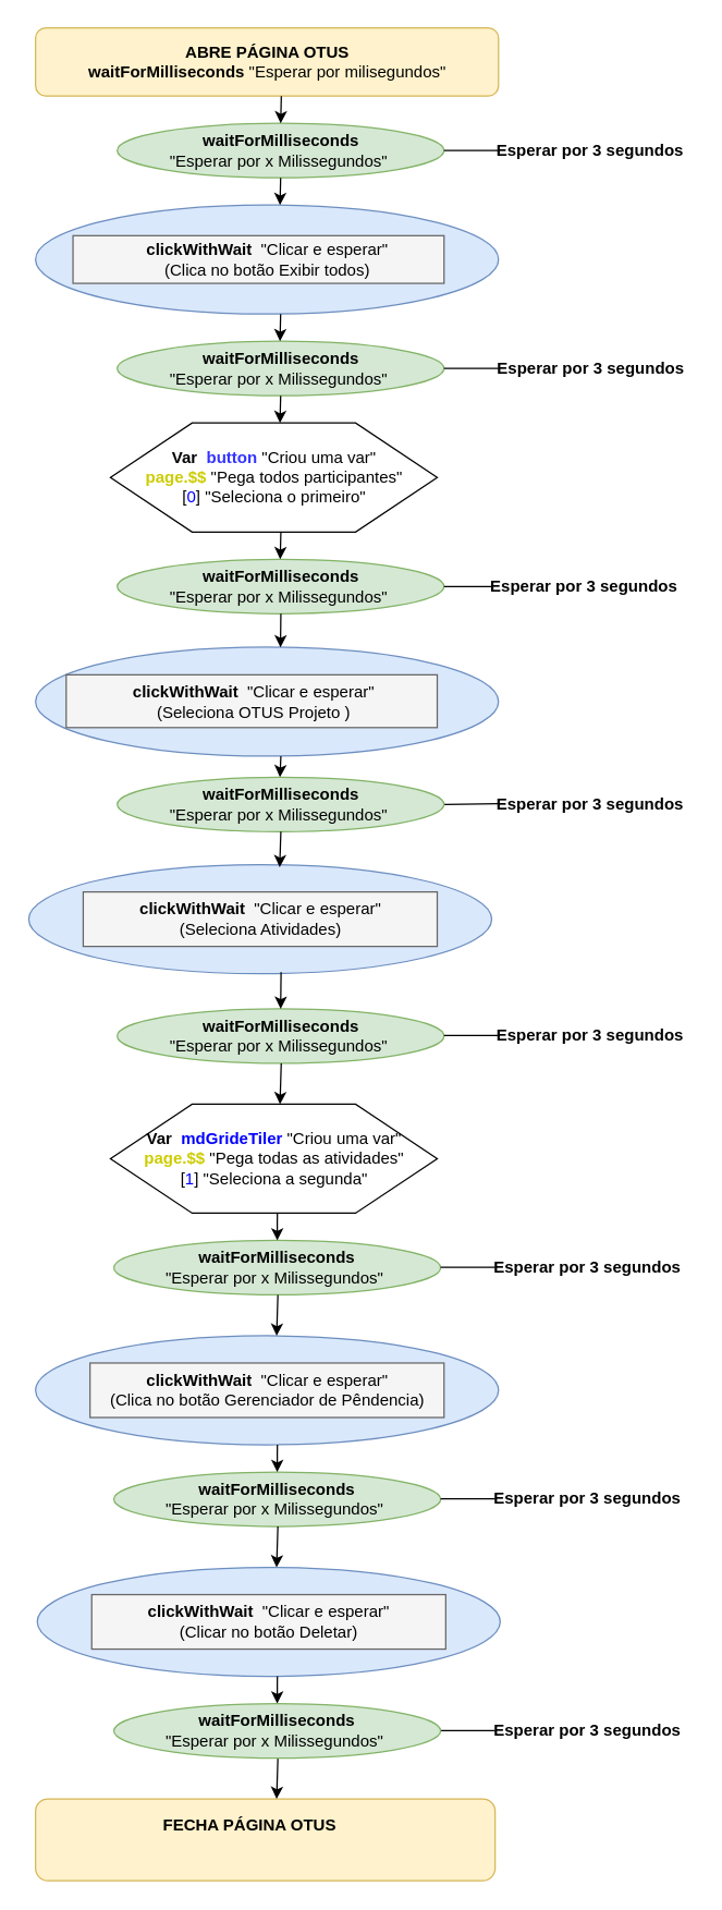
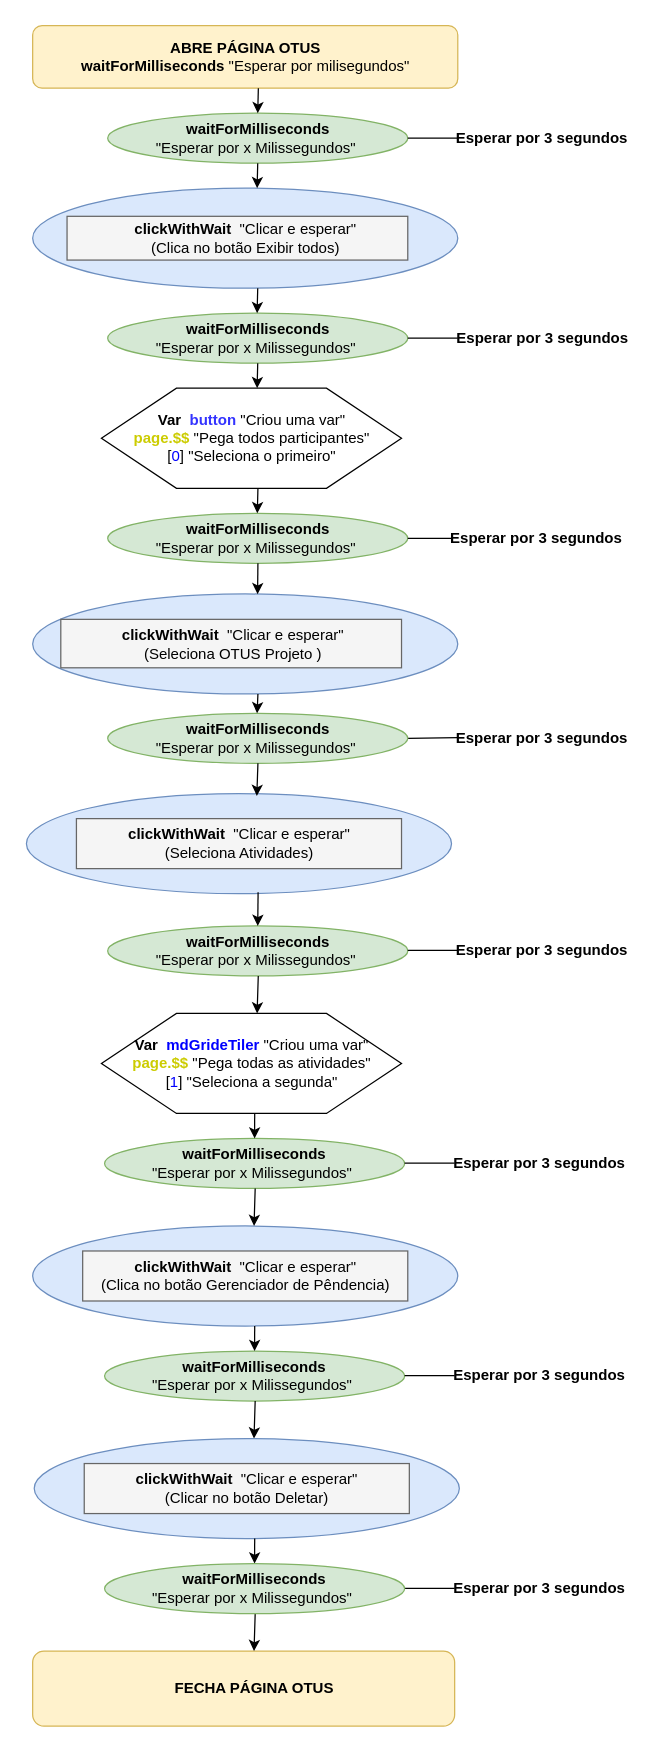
  <mxCell id="0" />
  <mxCell id="1" parent="0" />
  <mxCell id="2" value="" style="ellipse;whiteSpace=wrap;html=1;fillColor=#dae8fc;strokeColor=#6c8ebf;" parent="1" vertex="1"><mxGeometry x="25.5" y="150" width="340" height="80" as="geometry" /></mxCell>
  <mxCell id="3" value="" style="rounded=0;whiteSpace=wrap;html=1;fillColor=#f5f5f5;strokeColor=#666666;fontColor=#333333;" parent="1" vertex="1"><mxGeometry x="53" y="172.5" width="272.5" height="35" as="geometry" /></mxCell>
  <mxCell id="4" value="" style="ellipse;whiteSpace=wrap;html=1;fillColor=#dae8fc;strokeColor=#6c8ebf;" parent="1" vertex="1"><mxGeometry x="25.5" y="474.53" width="340" height="80" as="geometry" /></mxCell>
  <mxCell id="5" value="" style="rounded=0;whiteSpace=wrap;html=1;fillColor=#f5f5f5;strokeColor=#666666;fontColor=#333333;" parent="1" vertex="1"><mxGeometry x="48" y="494.84" width="272.5" height="38.75" as="geometry" /></mxCell>
  <mxCell id="6" value="&lt;b&gt;clickWithWait&amp;nbsp;&lt;/b&gt;&amp;nbsp;&quot;Clicar e esperar&quot;&lt;br&gt;(Clica no botão Exibir todos)" style="text;html=1;strokeColor=none;fillColor=none;align=center;verticalAlign=middle;whiteSpace=wrap;rounded=0;" parent="1" vertex="1"><mxGeometry x="75.5" y="170" width="240" height="40" as="geometry" /></mxCell>
  <mxCell id="7" value="&lt;b&gt;clickWithWait&amp;nbsp;&lt;/b&gt;&amp;nbsp;&quot;Clicar e esperar&quot;&lt;br&gt;(Seleciona OTUS Projeto )" style="text;html=1;strokeColor=none;fillColor=none;align=center;verticalAlign=middle;whiteSpace=wrap;rounded=0;" parent="1" vertex="1"><mxGeometry x="60.5" y="494.84" width="250" height="39.37" as="geometry" /></mxCell>
  <mxCell id="8" value="&lt;b&gt;Esperar por 3 segundos&lt;/b&gt;" style="text;html=1;strokeColor=none;fillColor=none;align=center;verticalAlign=middle;whiteSpace=wrap;rounded=0;" parent="1" vertex="1"><mxGeometry x="358" y="100" width="150" height="20" as="geometry" /></mxCell>
  <mxCell id="9" value="" style="ellipse;whiteSpace=wrap;html=1;fillColor=#dae8fc;strokeColor=#6c8ebf;" parent="1" vertex="1"><mxGeometry x="20.5" y="634.21" width="340" height="80" as="geometry" /></mxCell>
  <mxCell id="10" value="" style="rounded=0;whiteSpace=wrap;html=1;fillColor=#f5f5f5;strokeColor=#666666;fontColor=#333333;" parent="1" vertex="1"><mxGeometry x="60.5" y="654.21" width="260" height="40" as="geometry" /></mxCell>
  <mxCell id="11" value="&lt;b&gt;clickWithWait&amp;nbsp;&lt;/b&gt;&amp;nbsp;&quot;Clicar e esperar&quot;&lt;br&gt;(Seleciona Atividades)" style="text;html=1;strokeColor=none;fillColor=none;align=center;verticalAlign=middle;whiteSpace=wrap;rounded=0;" parent="1" vertex="1"><mxGeometry x="70.5" y="654.21" width="240" height="40" as="geometry" /></mxCell>
  <mxCell id="12" value="&lt;b&gt;Esperar por 3 segundos&lt;/b&gt;" style="text;html=1;strokeColor=none;fillColor=none;align=center;verticalAlign=middle;whiteSpace=wrap;rounded=0;" parent="1" vertex="1"><mxGeometry x="363" y="580" width="140" height="20" as="geometry" /></mxCell>
  <mxCell id="13" value="" style="ellipse;whiteSpace=wrap;html=1;fillColor=#dae8fc;strokeColor=#6c8ebf;" parent="1" vertex="1"><mxGeometry x="25.5" y="980" width="340" height="80" as="geometry" /></mxCell>
  <mxCell id="14" value="" style="rounded=1;whiteSpace=wrap;html=1;fillColor=#fff2cc;strokeColor=#d6b656;" parent="1" vertex="1"><mxGeometry x="25.5" y="20" width="340" height="50" as="geometry" /></mxCell>
  <mxCell id="15" value="&lt;b&gt;ABRE PÁGINA OTUS&lt;br&gt;waitForMilliseconds&lt;/b&gt;&amp;nbsp;&quot;Esperar por milisegundos&quot;" style="text;html=1;strokeColor=none;fillColor=none;align=center;verticalAlign=middle;whiteSpace=wrap;rounded=0;" parent="1" vertex="1"><mxGeometry x="35.5" y="20" width="320" height="50" as="geometry" /></mxCell>
  <mxCell id="16" value="" style="rounded=0;whiteSpace=wrap;html=1;fillColor=#f5f5f5;strokeColor=#666666;fontColor=#333333;" parent="1" vertex="1"><mxGeometry x="65.5" y="1000" width="260" height="40" as="geometry" /></mxCell>
  <mxCell id="17" value="&lt;b&gt;clickWithWait&amp;nbsp;&lt;/b&gt;&amp;nbsp;&quot;Clicar e esperar&quot;&lt;br&gt;(Clica no botão Gerenciador de Pêndencia)" style="text;html=1;strokeColor=none;fillColor=none;align=center;verticalAlign=middle;whiteSpace=wrap;rounded=0;" parent="1" vertex="1"><mxGeometry x="75.5" y="1000" width="240" height="40" as="geometry" /></mxCell>
  <mxCell id="18" value="" style="rounded=1;whiteSpace=wrap;html=1;fillColor=#fff2cc;strokeColor=#d6b656;" parent="1" vertex="1"><mxGeometry x="25.5" y="1320" width="337.5" height="60" as="geometry" /></mxCell>
  <mxCell id="19" value="&lt;b&gt;Esperar por 3 segundos&lt;/b&gt;" style="text;html=1;strokeColor=none;fillColor=none;align=center;verticalAlign=middle;whiteSpace=wrap;rounded=0;" parent="1" vertex="1"><mxGeometry x="355.5" y="420" width="145" height="20" as="geometry" /></mxCell>
- <mxCell id="20" value="&lt;b&gt;FECHA PÁGINA OTUS&lt;/b&gt;" style="text;html=1;strokeColor=none;fillColor=none;align=center;verticalAlign=middle;whiteSpace=wrap;rounded=0;" parent="1" vertex="1"><mxGeometry x="68" y="1325" width="230" height="30" as="geometry" /></mxCell>
+ <mxCell id="20" value="&lt;b&gt;FECHA PÁGINA OTUS&lt;/b&gt;" style="text;html=1;strokeColor=none;fillColor=none;align=center;verticalAlign=middle;whiteSpace=wrap;rounded=0;" parent="1" vertex="1"><mxGeometry x="88" y="1335" width="230" height="30" as="geometry" /></mxCell>
  <mxCell id="21" value="&lt;b&gt;waitForMilliseconds&lt;/b&gt;&lt;br&gt;&quot;Esperar por x Milissegundos&quot;&amp;nbsp;" style="ellipse;whiteSpace=wrap;html=1;fillColor=#d5e8d4;strokeColor=#82b366;" parent="1" vertex="1"><mxGeometry x="85.5" y="740" width="240" height="40" as="geometry" /></mxCell>
  <mxCell id="22" value="" style="endArrow=none;html=1;exitX=1;exitY=0.5;exitDx=0;exitDy=0;entryX=0;entryY=0.5;entryDx=0;entryDy=0;" parent="1" source="28" edge="1"><mxGeometry width="50" height="50" relative="1" as="geometry"><mxPoint x="345.5" y="723.9" as="sourcePoint" /><mxPoint x="365.5" y="589.37" as="targetPoint" /><Array as="points" /></mxGeometry></mxCell>
  <mxCell id="23" value="&lt;b&gt;waitForMilliseconds&lt;/b&gt;&lt;br&gt;&quot;Esperar por x Milissegundos&quot;&amp;nbsp;" style="ellipse;whiteSpace=wrap;html=1;fillColor=#d5e8d4;strokeColor=#82b366;" parent="1" vertex="1"><mxGeometry x="85.5" y="90" width="240" height="40" as="geometry" /></mxCell>
  <mxCell id="24" value="" style="endArrow=none;html=1;exitX=1;exitY=0.5;exitDx=0;exitDy=0;" parent="1" source="23" edge="1"><mxGeometry width="50" height="50" relative="1" as="geometry"><mxPoint x="365.5" y="130" as="sourcePoint" /><mxPoint x="365.5" y="110" as="targetPoint" /><Array as="points" /></mxGeometry></mxCell>
  <mxCell id="25" value="&lt;b&gt;Var&amp;nbsp;&lt;/b&gt;&lt;font color=&quot;#ffb570&quot; style=&quot;font-weight: bold&quot;&gt;&amp;nbsp;&lt;/font&gt;&lt;b style=&quot;color: rgb(51 , 51 , 255)&quot;&gt;button &lt;/b&gt;&quot;Criou uma var&quot;&lt;br&gt;&lt;b style=&quot;color: rgb(204 , 204 , 0)&quot;&gt;page.$$&amp;nbsp;&lt;/b&gt;&quot;Pega todos participantes&quot;&lt;br&gt;[&lt;font color=&quot;#0000ff&quot;&gt;0&lt;/font&gt;] &quot;Seleciona o primeiro&quot;&lt;br&gt;" style="shape=hexagon;perimeter=hexagonPerimeter2;whiteSpace=wrap;html=1;" parent="1" vertex="1"><mxGeometry x="80.5" y="310" width="240" height="80" as="geometry" /></mxCell>
  <mxCell id="26" value="&lt;b&gt;waitForMilliseconds&lt;/b&gt;&lt;br&gt;&quot;Esperar por x Milissegundos&quot;&amp;nbsp;" style="ellipse;whiteSpace=wrap;html=1;fillColor=#d5e8d4;strokeColor=#82b366;" parent="1" vertex="1"><mxGeometry x="85.5" y="250" width="240" height="40" as="geometry" /></mxCell>
  <mxCell id="27" value="&lt;b&gt;waitForMilliseconds&lt;/b&gt;&lt;br&gt;&quot;Esperar por x Milissegundos&quot;&amp;nbsp;" style="ellipse;whiteSpace=wrap;html=1;fillColor=#d5e8d4;strokeColor=#82b366;" parent="1" vertex="1"><mxGeometry x="85.5" y="410" width="240" height="40" as="geometry" /></mxCell>
  <mxCell id="28" value="&lt;b&gt;waitForMilliseconds&lt;/b&gt;&lt;br&gt;&quot;Esperar por x Milissegundos&quot;&amp;nbsp;" style="ellipse;whiteSpace=wrap;html=1;fillColor=#d5e8d4;strokeColor=#82b366;" parent="1" vertex="1"><mxGeometry x="85.5" y="570" width="240" height="40" as="geometry" /></mxCell>
  <mxCell id="29" value="" style="endArrow=none;html=1;entryX=0;entryY=0.5;entryDx=0;entryDy=0;exitX=1;exitY=0.5;exitDx=0;exitDy=0;" parent="1" source="27" edge="1"><mxGeometry width="50" height="50" relative="1" as="geometry"><mxPoint x="335.5" y="430" as="sourcePoint" /><mxPoint x="360.5" y="430" as="targetPoint" /></mxGeometry></mxCell>
  <mxCell id="30" value="&lt;b&gt;Esperar por 3 segundos&lt;/b&gt;" style="text;html=1;strokeColor=none;fillColor=none;align=center;verticalAlign=middle;whiteSpace=wrap;rounded=0;" parent="1" vertex="1"><mxGeometry x="360.5" y="260" width="145" height="20" as="geometry" /></mxCell>
  <mxCell id="31" value="" style="endArrow=none;html=1;entryX=0;entryY=0.5;entryDx=0;entryDy=0;exitX=1;exitY=0.5;exitDx=0;exitDy=0;" parent="1" source="26" edge="1"><mxGeometry width="50" height="50" relative="1" as="geometry"><mxPoint x="25.5" y="1080" as="sourcePoint" /><mxPoint x="365.5" y="270" as="targetPoint" /></mxGeometry></mxCell>
  <mxCell id="32" value="" style="endArrow=none;html=1;" parent="1" edge="1"><mxGeometry width="50" height="50" relative="1" as="geometry"><mxPoint x="325.5" y="759.5" as="sourcePoint" /><mxPoint x="365.5" y="759.5" as="targetPoint" /></mxGeometry></mxCell>
  <mxCell id="33" value="&lt;b&gt;Esperar por 3 segundos&lt;/b&gt;" style="text;html=1;strokeColor=none;fillColor=none;align=center;verticalAlign=middle;whiteSpace=wrap;rounded=0;" parent="1" vertex="1"><mxGeometry x="363" y="750" width="140" height="20" as="geometry" /></mxCell>
  <mxCell id="34" value="&lt;b&gt;Var&amp;nbsp;&lt;/b&gt;&lt;font color=&quot;#ffb570&quot; style=&quot;font-weight: bold&quot;&gt;&amp;nbsp;&lt;/font&gt;&lt;font style=&quot;font-weight: bold&quot; color=&quot;#0000ff&quot;&gt;mdGrideTiler&lt;/font&gt;&lt;b style=&quot;color: rgb(51 , 51 , 255)&quot;&gt;&amp;nbsp;&lt;/b&gt;&quot;Criou uma var&quot;&lt;br&gt;&lt;b style=&quot;color: rgb(204 , 204 , 0)&quot;&gt;page.$$&amp;nbsp;&lt;/b&gt;&quot;Pega todas as atividades&quot;&lt;br&gt;[&lt;font color=&quot;#0000ff&quot;&gt;1&lt;/font&gt;] &quot;Seleciona a segunda&quot;" style="shape=hexagon;perimeter=hexagonPerimeter2;whiteSpace=wrap;html=1;" parent="1" vertex="1"><mxGeometry x="80.5" y="810" width="240" height="80" as="geometry" /></mxCell>
  <mxCell id="35" value="" style="endArrow=classic;html=1;entryX=0.5;entryY=0;entryDx=0;entryDy=0;" parent="1" target="23" edge="1"><mxGeometry width="50" height="50" relative="1" as="geometry"><mxPoint x="206" y="70" as="sourcePoint" /><mxPoint x="193" y="90" as="targetPoint" /></mxGeometry></mxCell>
  <mxCell id="36" value="" style="endArrow=classic;html=1;entryX=0.5;entryY=0;entryDx=0;entryDy=0;" parent="1" edge="1"><mxGeometry width="50" height="50" relative="1" as="geometry"><mxPoint x="205.5" y="130" as="sourcePoint" /><mxPoint x="205" y="150" as="targetPoint" /></mxGeometry></mxCell>
  <mxCell id="37" value="" style="endArrow=classic;html=1;entryX=0.5;entryY=0;entryDx=0;entryDy=0;" parent="1" edge="1"><mxGeometry width="50" height="50" relative="1" as="geometry"><mxPoint x="205.5" y="230" as="sourcePoint" /><mxPoint x="205" y="250" as="targetPoint" /></mxGeometry></mxCell>
  <mxCell id="38" value="" style="endArrow=classic;html=1;entryX=0.5;entryY=0;entryDx=0;entryDy=0;" parent="1" edge="1"><mxGeometry width="50" height="50" relative="1" as="geometry"><mxPoint x="205.5" y="290" as="sourcePoint" /><mxPoint x="205" y="310" as="targetPoint" /></mxGeometry></mxCell>
  <mxCell id="39" value="" style="endArrow=classic;html=1;entryX=0.5;entryY=0;entryDx=0;entryDy=0;" parent="1" edge="1"><mxGeometry width="50" height="50" relative="1" as="geometry"><mxPoint x="205.66" y="390" as="sourcePoint" /><mxPoint x="205.16" y="410" as="targetPoint" /></mxGeometry></mxCell>
  <mxCell id="40" value="" style="endArrow=classic;html=1;entryX=0.529;entryY=0.002;entryDx=0;entryDy=0;entryPerimeter=0;" parent="1" target="4" edge="1"><mxGeometry width="50" height="50" relative="1" as="geometry"><mxPoint x="205.66" y="450" as="sourcePoint" /><mxPoint x="205.16" y="470" as="targetPoint" /></mxGeometry></mxCell>
  <mxCell id="41" value="" style="endArrow=classic;html=1;" parent="1" edge="1"><mxGeometry width="50" height="50" relative="1" as="geometry"><mxPoint x="205.66" y="554.53" as="sourcePoint" /><mxPoint x="205" y="570" as="targetPoint" /></mxGeometry></mxCell>
  <mxCell id="42" value="" style="endArrow=classic;html=1;entryX=0.542;entryY=0.023;entryDx=0;entryDy=0;entryPerimeter=0;" parent="1" target="9" edge="1"><mxGeometry width="50" height="50" relative="1" as="geometry"><mxPoint x="205.66" y="610" as="sourcePoint" /><mxPoint x="205.16" y="630" as="targetPoint" /></mxGeometry></mxCell>
  <mxCell id="43" value="" style="endArrow=classic;html=1;exitX=0.545;exitY=0.985;exitDx=0;exitDy=0;exitPerimeter=0;" parent="1" source="9" target="21" edge="1"><mxGeometry width="50" height="50" relative="1" as="geometry"><mxPoint x="200.58" y="714.21" as="sourcePoint" /><mxPoint x="206" y="740" as="targetPoint" /></mxGeometry></mxCell>
  <mxCell id="44" value="" style="endArrow=classic;html=1;" parent="1" edge="1"><mxGeometry width="50" height="50" relative="1" as="geometry"><mxPoint x="205.94" y="780" as="sourcePoint" /><mxPoint x="205" y="810" as="targetPoint" /></mxGeometry></mxCell>
  <mxCell id="45" value="&lt;b&gt;waitForMilliseconds&lt;/b&gt;&lt;br&gt;&quot;Esperar por x Milissegundos&quot;&amp;nbsp;" style="ellipse;whiteSpace=wrap;html=1;fillColor=#d5e8d4;strokeColor=#82b366;" parent="1" vertex="1"><mxGeometry x="83" y="910" width="240" height="40" as="geometry" /></mxCell>
  <mxCell id="46" value="" style="endArrow=classic;html=1;exitX=0.545;exitY=0.985;exitDx=0;exitDy=0;exitPerimeter=0;" parent="1" edge="1"><mxGeometry width="50" height="50" relative="1" as="geometry"><mxPoint x="203.06" y="890" as="sourcePoint" /><mxPoint x="203" y="910" as="targetPoint" /></mxGeometry></mxCell>
  <mxCell id="47" value="" style="endArrow=classic;html=1;" parent="1" edge="1"><mxGeometry width="50" height="50" relative="1" as="geometry"><mxPoint x="203.47" y="950" as="sourcePoint" /><mxPoint x="202.53" y="980" as="targetPoint" /></mxGeometry></mxCell>
  <mxCell id="48" value="" style="endArrow=none;html=1;" parent="1" edge="1"><mxGeometry width="50" height="50" relative="1" as="geometry"><mxPoint x="323" y="929.76" as="sourcePoint" /><mxPoint x="363" y="929.76" as="targetPoint" /></mxGeometry></mxCell>
  <mxCell id="49" value="&lt;b&gt;Esperar por 3 segundos&lt;/b&gt;" style="text;html=1;strokeColor=none;fillColor=none;align=center;verticalAlign=middle;whiteSpace=wrap;rounded=0;" parent="1" vertex="1"><mxGeometry x="360.5" y="920" width="140" height="20" as="geometry" /></mxCell>
  <mxCell id="50" value="&lt;b&gt;waitForMilliseconds&lt;/b&gt;&lt;br&gt;&quot;Esperar por x Milissegundos&quot;&amp;nbsp;" style="ellipse;whiteSpace=wrap;html=1;fillColor=#d5e8d4;strokeColor=#82b366;" parent="1" vertex="1"><mxGeometry x="83" y="1080" width="240" height="40" as="geometry" /></mxCell>
  <mxCell id="51" value="" style="endArrow=classic;html=1;exitX=0.545;exitY=0.985;exitDx=0;exitDy=0;exitPerimeter=0;" parent="1" edge="1"><mxGeometry width="50" height="50" relative="1" as="geometry"><mxPoint x="203.06" y="1060" as="sourcePoint" /><mxPoint x="203" y="1080" as="targetPoint" /></mxGeometry></mxCell>
  <mxCell id="52" value="" style="endArrow=none;html=1;" parent="1" edge="1"><mxGeometry width="50" height="50" relative="1" as="geometry"><mxPoint x="323" y="1099.76" as="sourcePoint" /><mxPoint x="363" y="1099.76" as="targetPoint" /></mxGeometry></mxCell>
  <mxCell id="53" value="&lt;b&gt;Esperar por 3 segundos&lt;/b&gt;" style="text;html=1;strokeColor=none;fillColor=none;align=center;verticalAlign=middle;whiteSpace=wrap;rounded=0;" parent="1" vertex="1"><mxGeometry x="360.5" y="1090" width="140" height="20" as="geometry" /></mxCell>
  <mxCell id="54" value="" style="endArrow=classic;html=1;" parent="1" edge="1"><mxGeometry width="50" height="50" relative="1" as="geometry"><mxPoint x="203.47" y="1120" as="sourcePoint" /><mxPoint x="202.53" y="1150" as="targetPoint" /></mxGeometry></mxCell>
  <mxCell id="55" value="" style="ellipse;whiteSpace=wrap;html=1;fillColor=#dae8fc;strokeColor=#6c8ebf;" parent="1" vertex="1"><mxGeometry x="26.75" y="1150" width="340" height="80" as="geometry" /></mxCell>
  <mxCell id="56" value="" style="rounded=0;whiteSpace=wrap;html=1;fillColor=#f5f5f5;strokeColor=#666666;fontColor=#333333;" parent="1" vertex="1"><mxGeometry x="66.75" y="1170" width="260" height="40" as="geometry" /></mxCell>
  <mxCell id="57" value="&lt;b&gt;clickWithWait&amp;nbsp;&lt;/b&gt;&amp;nbsp;&quot;Clicar e esperar&quot;&lt;br&gt;(Clicar no botão Deletar)" style="text;html=1;strokeColor=none;fillColor=none;align=center;verticalAlign=middle;whiteSpace=wrap;rounded=0;" parent="1" vertex="1"><mxGeometry x="76.75" y="1170" width="240" height="40" as="geometry" /></mxCell>
  <mxCell id="58" value="" style="endArrow=classic;html=1;exitX=0.545;exitY=0.985;exitDx=0;exitDy=0;exitPerimeter=0;" parent="1" edge="1"><mxGeometry width="50" height="50" relative="1" as="geometry"><mxPoint x="203.06" y="1230" as="sourcePoint" /><mxPoint x="203" y="1250" as="targetPoint" /></mxGeometry></mxCell>
  <mxCell id="59" value="" style="endArrow=none;html=1;" parent="1" edge="1"><mxGeometry width="50" height="50" relative="1" as="geometry"><mxPoint x="323" y="1269.76" as="sourcePoint" /><mxPoint x="363" y="1269.76" as="targetPoint" /></mxGeometry></mxCell>
  <mxCell id="60" value="" style="endArrow=classic;html=1;" parent="1" edge="1"><mxGeometry width="50" height="50" relative="1" as="geometry"><mxPoint x="203.47" y="1290" as="sourcePoint" /><mxPoint x="202.53" y="1320" as="targetPoint" /></mxGeometry></mxCell>
  <mxCell id="61" value="&lt;b&gt;waitForMilliseconds&lt;/b&gt;&lt;br&gt;&quot;Esperar por x Milissegundos&quot;&amp;nbsp;" style="ellipse;whiteSpace=wrap;html=1;fillColor=#d5e8d4;strokeColor=#82b366;" parent="1" vertex="1"><mxGeometry x="83" y="1250" width="240" height="40" as="geometry" /></mxCell>
  <mxCell id="62" value="&lt;b&gt;Esperar por 3 segundos&lt;/b&gt;" style="text;html=1;strokeColor=none;fillColor=none;align=center;verticalAlign=middle;whiteSpace=wrap;rounded=0;" parent="1" vertex="1"><mxGeometry x="360.5" y="1260" width="140" height="20" as="geometry" /></mxCell>
